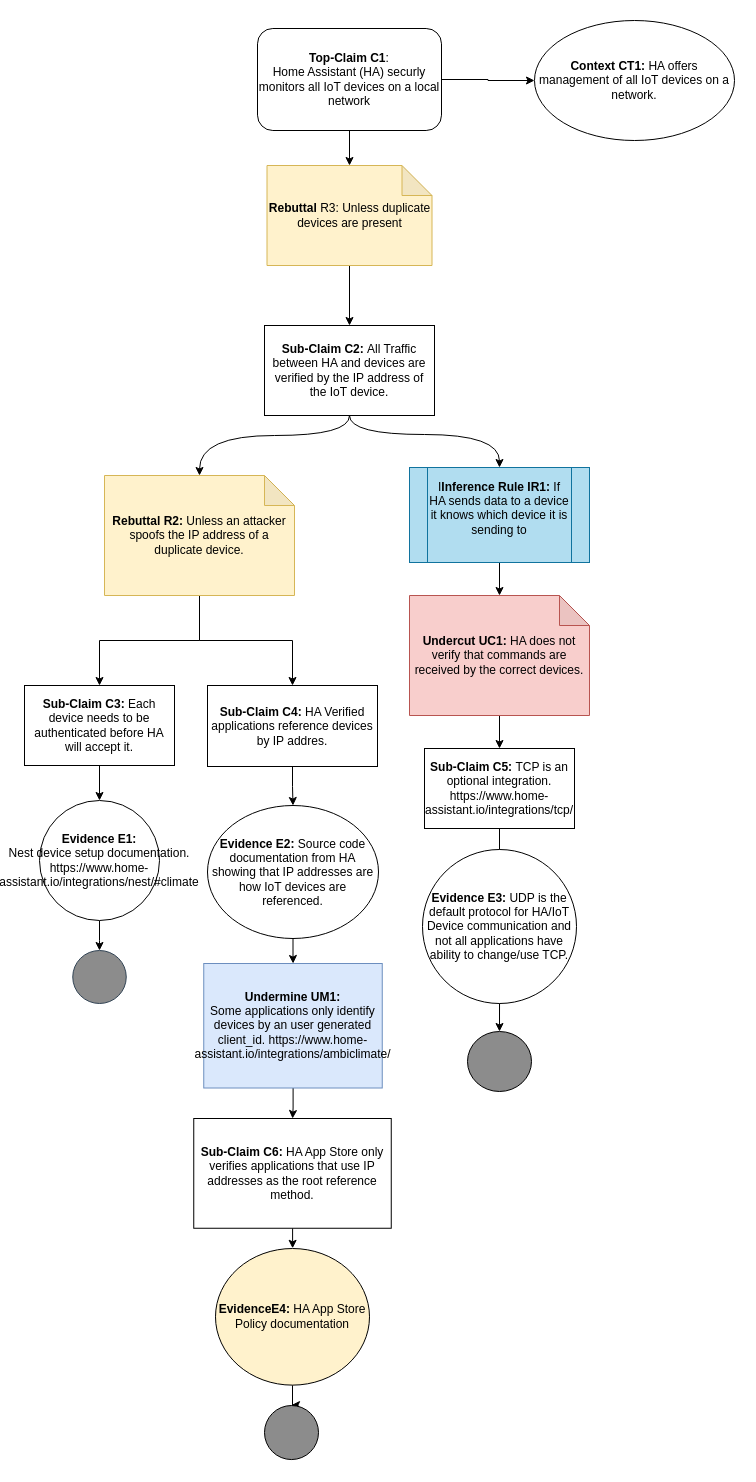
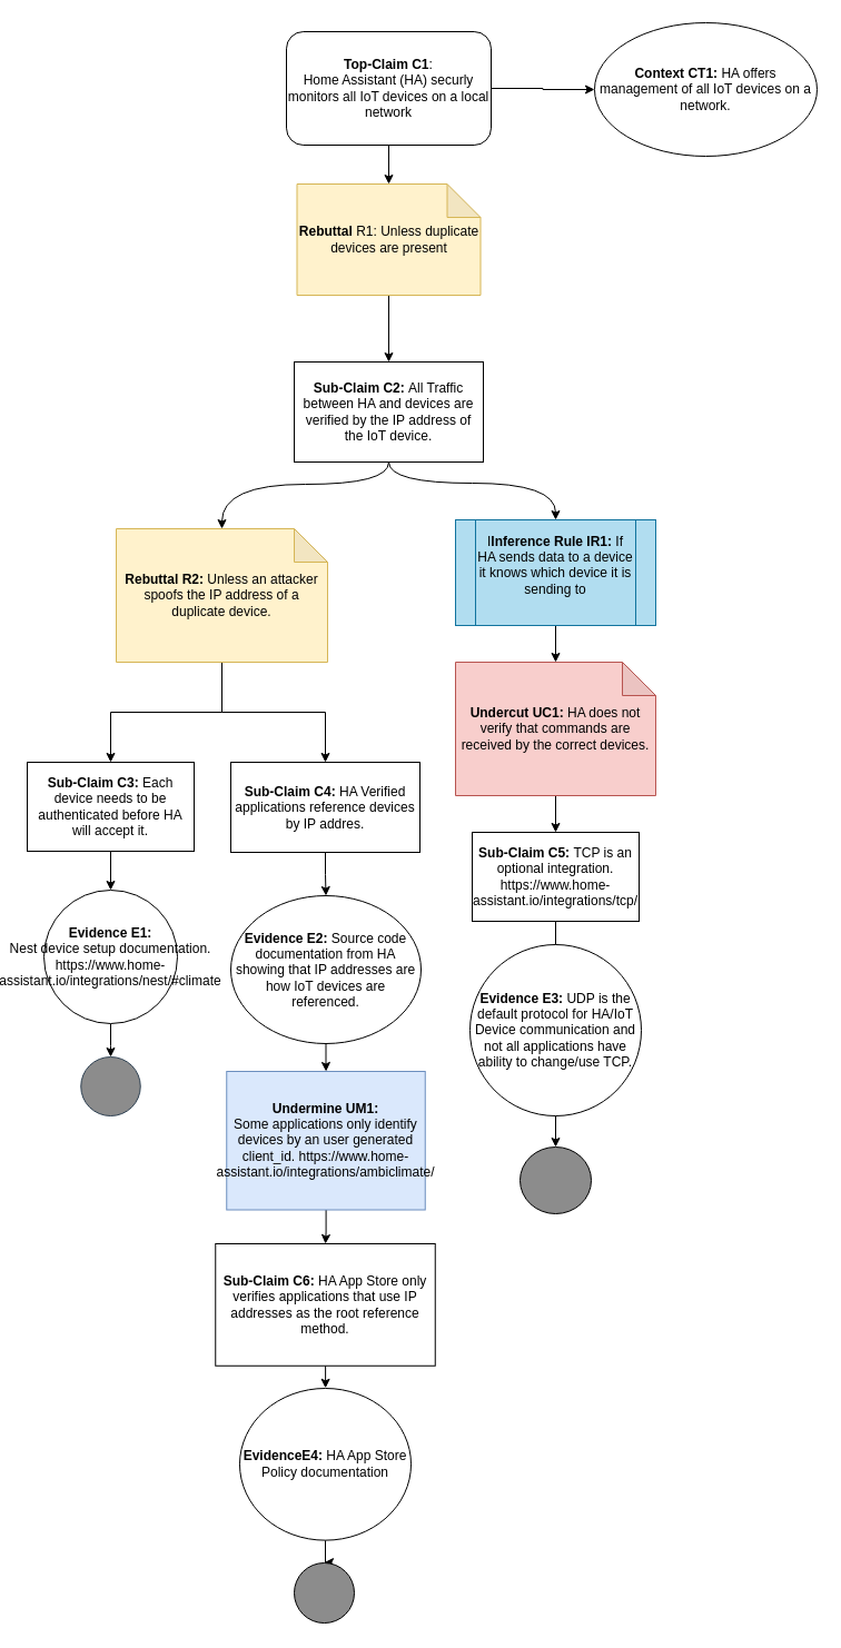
  <mxCell id="0" />
  <mxCell id="1" parent="0" />
  <mxCell id="2" value="" style="edgeStyle=orthogonalEdgeStyle;rounded=0;orthogonalLoop=1;jettySize=auto;html=1;" parent="1" source="4" target="6" edge="1"><mxGeometry relative="1" as="geometry" /></mxCell>
  <mxCell id="3" value="" style="edgeStyle=orthogonalEdgeStyle;rounded=0;orthogonalLoop=1;jettySize=auto;html=1;" parent="1" source="4" target="14" edge="1"><mxGeometry relative="1" as="geometry" /></mxCell>
  <mxCell id="4" value="&lt;div&gt;&lt;b&gt;Top-Claim C1&lt;/b&gt;:&lt;/div&gt;&lt;div&gt;Home Assistant (HA) securly&lt;br&gt;&lt;/div&gt;&lt;div&gt; monitors all IoT devices on a local network&lt;/div&gt;" style="rounded=1;whiteSpace=wrap;html=1;fontSize=12;glass=0;strokeWidth=1;shadow=0;" parent="1" vertex="1"><mxGeometry x="253" y="28" width="184" height="102" as="geometry" /></mxCell>
  <mxCell id="5" value="" style="edgeStyle=orthogonalEdgeStyle;rounded=0;orthogonalLoop=1;jettySize=auto;html=1;" parent="1" source="6" target="7" edge="1"><mxGeometry relative="1" as="geometry" /></mxCell>
- <mxCell id="6" value="&lt;b&gt;Rebuttal &lt;/b&gt;R3: Unless duplicate devices are present&lt;br&gt;&lt;b&gt;&lt;/b&gt;" style="shape=note;whiteSpace=wrap;html=1;backgroundOutline=1;darkOpacity=0.05;fillColor=#fff2cc;strokeColor=#d6b656;" parent="1" vertex="1"><mxGeometry x="262.5" y="165" width="165" height="100" as="geometry" /></mxCell>
+ <mxCell id="6" value="&lt;b&gt;Rebuttal &lt;/b&gt;R1: Unless duplicate devices are present&lt;br&gt;&lt;b&gt;&lt;/b&gt;" style="shape=note;whiteSpace=wrap;html=1;backgroundOutline=1;darkOpacity=0.05;fillColor=#fff2cc;strokeColor=#d6b656;" parent="1" vertex="1"><mxGeometry x="262.5" y="165" width="165" height="100" as="geometry" /></mxCell>
  <mxCell id="7" value="&lt;div&gt;&lt;b&gt;Sub-Claim C2: &lt;/b&gt;All Traffic between HA and devices are verified by the IP address of the IoT device.&lt;/div&gt;" style="rounded=0;whiteSpace=wrap;html=1;" parent="1" vertex="1"><mxGeometry x="260" y="325" width="170" height="90" as="geometry" /></mxCell>
  <mxCell id="8" value="" style="edgeStyle=orthogonalEdgeStyle;rounded=0;orthogonalLoop=1;jettySize=auto;html=1;" parent="1" source="10" target="16" edge="1"><mxGeometry relative="1" as="geometry" /></mxCell>
  <mxCell id="9" value="" style="edgeStyle=orthogonalEdgeStyle;rounded=0;orthogonalLoop=1;jettySize=auto;html=1;" parent="1" source="10" target="18" edge="1"><mxGeometry relative="1" as="geometry" /></mxCell>
  <mxCell id="10" value="&lt;b&gt;Rebuttal R2:&lt;/b&gt; Unless an attacker spoofs the IP address of a duplicate device." style="shape=note;whiteSpace=wrap;html=1;backgroundOutline=1;darkOpacity=0.05;fillColor=#fff2cc;strokeColor=#d6b656;" parent="1" vertex="1"><mxGeometry x="100" y="475" width="190" height="120" as="geometry" /></mxCell>
  <mxCell id="11" value="" style="edgeStyle=orthogonalEdgeStyle;rounded=0;orthogonalLoop=1;jettySize=auto;html=1;" parent="1" source="12" target="23" edge="1"><mxGeometry relative="1" as="geometry" /></mxCell>
  <mxCell id="12" value="&lt;b&gt;Undercut UC1: &lt;/b&gt;HA does not verify that commands are received by the correct devices.&lt;br&gt;&lt;b&gt;&lt;/b&gt;" style="shape=note;whiteSpace=wrap;html=1;backgroundOutline=1;darkOpacity=0.05;fillColor=#f8cecc;strokeColor=#b85450;" parent="1" vertex="1"><mxGeometry x="405" y="595" width="180" height="120" as="geometry" /></mxCell>
  <mxCell id="13" value="" style="curved=1;endArrow=classic;html=1;rounded=0;edgeStyle=orthogonalEdgeStyle;exitX=0.5;exitY=1;exitDx=0;exitDy=0;entryX=0.5;entryY=0;entryDx=0;entryDy=0;entryPerimeter=0;" parent="1" source="7" target="10" edge="1"><mxGeometry width="50" height="50" relative="1" as="geometry"><mxPoint x="310" y="435" as="sourcePoint" /><mxPoint x="350" y="525" as="targetPoint" /><Array as="points"><mxPoint x="345" y="435" /><mxPoint x="195" y="435" /></Array></mxGeometry></mxCell>
  <mxCell id="14" value="&lt;b&gt;Context CT1: &lt;/b&gt;HA offers management of all IoT devices on a network.&lt;br&gt;&lt;b&gt;&lt;/b&gt;" style="ellipse;whiteSpace=wrap;html=1;" parent="1" vertex="1"><mxGeometry x="530" y="20" width="200" height="120" as="geometry" /></mxCell>
  <mxCell id="15" value="" style="edgeStyle=orthogonalEdgeStyle;rounded=0;orthogonalLoop=1;jettySize=auto;html=1;" parent="1" source="16" target="20" edge="1"><mxGeometry relative="1" as="geometry" /></mxCell>
  <mxCell id="16" value="&lt;b&gt;Sub-Claim C3: &lt;/b&gt;Each device needs to be authenticated before HA will accept it.&lt;br&gt;&lt;b&gt;&lt;/b&gt;" style="whiteSpace=wrap;html=1;" parent="1" vertex="1"><mxGeometry x="20" y="685" width="150" height="80" as="geometry" /></mxCell>
  <mxCell id="17" value="" style="edgeStyle=orthogonalEdgeStyle;rounded=0;orthogonalLoop=1;jettySize=auto;html=1;" edge="1" parent="1" source="18" target="32"><mxGeometry relative="1" as="geometry" /></mxCell>
  <mxCell id="18" value="&lt;b&gt;Sub-Claim C4: &lt;/b&gt;HA Verified applications reference devices by IP addres.&lt;br&gt;&lt;b&gt;&lt;/b&gt;" style="whiteSpace=wrap;html=1;" parent="1" vertex="1"><mxGeometry x="203" y="685" width="170" height="81" as="geometry" /></mxCell>
  <mxCell id="19" value="" style="edgeStyle=orthogonalEdgeStyle;rounded=0;orthogonalLoop=1;jettySize=auto;html=1;" parent="1" source="20" target="21" edge="1"><mxGeometry relative="1" as="geometry" /></mxCell>
  <mxCell id="20" value="&lt;div&gt;&lt;b&gt;Evidence E1: &lt;br&gt;&lt;/b&gt;&lt;/div&gt;&lt;div&gt;Nest device setup documentation.&lt;/div&gt;&lt;div&gt;https://www.home-assistant.io/integrations/nest/#climate&lt;/div&gt;" style="ellipse;whiteSpace=wrap;html=1;" parent="1" vertex="1"><mxGeometry x="35" y="800" width="120" height="120" as="geometry" /></mxCell>
  <mxCell id="21" value="" style="ellipse;whiteSpace=wrap;html=1;fillColor=#8C8C8C;strokeColor=#314354;fontColor=#ffffff;" parent="1" vertex="1"><mxGeometry x="68.25" y="950" width="53.5" height="53" as="geometry" /></mxCell>
  <mxCell id="22" value="" style="edgeStyle=orthogonalEdgeStyle;rounded=0;orthogonalLoop=1;jettySize=auto;html=1;startArrow=none;" parent="1" source="29" edge="1"><mxGeometry relative="1" as="geometry"><mxPoint x="495.1" y="975" as="targetPoint" /></mxGeometry></mxCell>
  <mxCell id="23" value="&lt;b&gt;Sub-Claim C5: &lt;/b&gt;TCP is an optional integration. https://www.home-assistant.io/integrations/tcp/&lt;br&gt;&lt;b&gt;&lt;/b&gt;" style="whiteSpace=wrap;html=1;" parent="1" vertex="1"><mxGeometry x="420" y="748" width="150" height="80" as="geometry" /></mxCell>
  <mxCell id="24" value="" style="edgeStyle=orthogonalEdgeStyle;rounded=0;orthogonalLoop=1;jettySize=auto;html=1;exitX=0.5;exitY=1;exitDx=0;exitDy=0;" edge="1" parent="1" source="27" target="12"><mxGeometry relative="1" as="geometry"><mxPoint x="495" y="585" as="sourcePoint" /></mxGeometry></mxCell>
  <mxCell id="25" value="" style="edgeStyle=orthogonalEdgeStyle;rounded=0;orthogonalLoop=1;jettySize=auto;html=1;" edge="1" parent="1" source="29" target="26"><mxGeometry relative="1" as="geometry" /></mxCell>
  <mxCell id="26" value="" style="ellipse;whiteSpace=wrap;html=1;fillColor=#8C8C8C;" vertex="1" parent="1"><mxGeometry x="463" y="1031" width="64" height="60" as="geometry" /></mxCell>
  <mxCell id="27" value="&#10;I&lt;b&gt;Inference Rule IR1: &lt;/b&gt;If HA sends data to a device it knows which device it is sending to&#10;&#10;" style="shape=process;whiteSpace=wrap;html=1;backgroundOutline=1;fillColor=#b1ddf0;strokeColor=#10739e;" vertex="1" parent="1"><mxGeometry x="405" y="467" width="180" height="95" as="geometry" /></mxCell>
  <mxCell id="28" value="" style="curved=1;endArrow=classic;html=1;rounded=0;edgeStyle=orthogonalEdgeStyle;exitX=0.5;exitY=1;exitDx=0;exitDy=0;entryX=0.5;entryY=0;entryDx=0;entryDy=0;" edge="1" parent="1" source="7" target="27"><mxGeometry width="50" height="50" relative="1" as="geometry"><mxPoint x="321" y="772" as="sourcePoint" /><mxPoint x="371" y="722" as="targetPoint" /><Array as="points"><mxPoint x="345" y="434" /><mxPoint x="495" y="434" /></Array></mxGeometry></mxCell>
  <mxCell id="29" value="&lt;b&gt;Evidence E3: &lt;/b&gt;UDP is the default protocol for HA/IoT Device communication and not all applications have ability to change/use TCP. " style="ellipse;whiteSpace=wrap;html=1;aspect=fixed;" vertex="1" parent="1"><mxGeometry x="418" y="849" width="154" height="154" as="geometry" /></mxCell>
  <mxCell id="30" value="" style="edgeStyle=orthogonalEdgeStyle;rounded=0;orthogonalLoop=1;jettySize=auto;html=1;endArrow=none;" edge="1" parent="1" source="23" target="29"><mxGeometry relative="1" as="geometry"><mxPoint x="495.059" y="828" as="sourcePoint" /><mxPoint x="495.1" y="975" as="targetPoint" /></mxGeometry></mxCell>
  <mxCell id="31" value="" style="edgeStyle=orthogonalEdgeStyle;rounded=0;orthogonalLoop=1;jettySize=auto;html=1;" edge="1" parent="1" source="32" target="34"><mxGeometry relative="1" as="geometry" /></mxCell>
  <mxCell id="32" value="&lt;b&gt;Evidence E2: &lt;/b&gt;Source code documentation from HA showing that IP addresses are how IoT devices are referenced. &lt;br&gt;&lt;b&gt;&lt;/b&gt;" style="ellipse;whiteSpace=wrap;html=1;" vertex="1" parent="1"><mxGeometry x="203" y="805" width="171" height="133" as="geometry" /></mxCell>
  <mxCell id="33" value="" style="edgeStyle=orthogonalEdgeStyle;rounded=0;orthogonalLoop=1;jettySize=auto;html=1;" edge="1" parent="1" source="34" target="36"><mxGeometry relative="1" as="geometry" /></mxCell>
  <mxCell id="34" value="&lt;b&gt;Undermine UM1: &lt;br&gt;&lt;/b&gt;&lt;div&gt;Some applications only identify devices by an user generated client_id. https://www.home-assistant.io/integrations/ambiclimate/&lt;/div&gt;" style="whiteSpace=wrap;html=1;fillColor=#dae8fc;strokeColor=#6c8ebf;" vertex="1" parent="1"><mxGeometry x="199.25" y="963" width="178.5" height="124.5" as="geometry" /></mxCell>
  <mxCell id="35" value="" style="edgeStyle=orthogonalEdgeStyle;rounded=0;orthogonalLoop=1;jettySize=auto;html=1;" edge="1" parent="1" source="36" target="38"><mxGeometry relative="1" as="geometry" /></mxCell>
  <mxCell id="36" value="&lt;b&gt;Sub-Claim C6: &lt;/b&gt;HA App Store only verifies applications that use IP addresses as the root reference method.&lt;br&gt;&lt;b&gt;&lt;/b&gt;" style="whiteSpace=wrap;html=1;" vertex="1" parent="1"><mxGeometry x="189.25" y="1118" width="197.5" height="109.75" as="geometry" /></mxCell>
  <mxCell id="37" value="" style="edgeStyle=orthogonalEdgeStyle;rounded=0;orthogonalLoop=1;jettySize=auto;html=1;" edge="1" parent="1" source="38" target="39"><mxGeometry relative="1" as="geometry" /></mxCell>
- <mxCell id="38" value="&lt;b&gt;EvidenceE4: &lt;/b&gt;HA App Store Policy documentation&lt;br&gt;&lt;b&gt;&lt;/b&gt;" style="ellipse;whiteSpace=wrap;html=1;fillColor=#fff2cc;" vertex="1" parent="1"><mxGeometry x="211" y="1248" width="154" height="136.63" as="geometry" /></mxCell>
+ <mxCell id="38" value="&lt;b&gt;EvidenceE4: &lt;/b&gt;HA App Store Policy documentation&lt;br&gt;&lt;b&gt;&lt;/b&gt;" style="ellipse;whiteSpace=wrap;html=1;" vertex="1" parent="1"><mxGeometry x="211" y="1248" width="154" height="136.63" as="geometry" /></mxCell>
  <mxCell id="39" value="" style="ellipse;whiteSpace=wrap;html=1;fillColor=#8C8C8C;" vertex="1" parent="1"><mxGeometry x="260" y="1405" width="54" height="54.05" as="geometry" /></mxCell>
